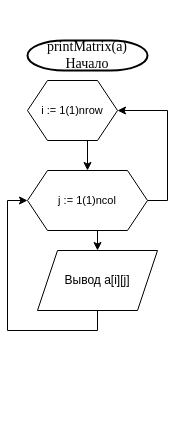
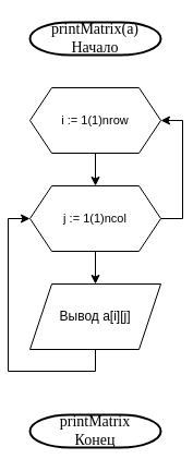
  <mxCell id="0" />
  <mxCell id="1" parent="0" />
- <mxCell id="2" value="&lt;font face=&quot;Times New Roman&quot; style=&quot;font-size: 14px&quot;&gt;printMatrix(a)&lt;br&gt;Начало&lt;/font&gt;" style="strokeWidth=2;html=1;shape=mxgraph.flowchart.terminator;whiteSpace=wrap;fontSize=11;" vertex="1" parent="1"><mxGeometry x="20" y="40" width="120" height="30" as="geometry" /></mxCell>
+ <mxCell id="2" value="&lt;font face=&quot;Times New Roman&quot; style=&quot;font-size: 14px&quot;&gt;printMatrix(a)&lt;br&gt;Начало&lt;/font&gt;" style="strokeWidth=2;html=1;shape=mxgraph.flowchart.terminator;whiteSpace=wrap;fontSize=11;" vertex="1" parent="1"><mxGeometry width="120" height="30" as="geometry" x="20" y="20" /></mxCell>
  <mxCell id="3" style="edgeStyle=orthogonalEdgeStyle;rounded=0;orthogonalLoop=1;jettySize=auto;html=1;exitX=0.5;exitY=1;exitDx=0;exitDy=0;entryX=0.5;entryY=0;entryDx=0;entryDy=0;" edge="1" parent="1" source="4" target="7"><mxGeometry relative="1" as="geometry" /></mxCell>
- <mxCell id="4" value="i := 1(1)nrow" style="shape=hexagon;perimeter=hexagonPerimeter2;whiteSpace=wrap;html=1;fixedSize=1;fontSize=11;" vertex="1" parent="1"><mxGeometry x="20" y="80" width="90" height="60" as="geometry" /></mxCell>
+ <mxCell id="4" value="i := 1(1)nrow" style="shape=hexagon;perimeter=hexagonPerimeter2;whiteSpace=wrap;html=1;fixedSize=1;fontSize=11;" vertex="1" parent="1"><mxGeometry y="80" width="120" height="60" as="geometry" x="20" /></mxCell>
  <mxCell id="5" style="edgeStyle=orthogonalEdgeStyle;rounded=0;orthogonalLoop=1;jettySize=auto;html=1;exitX=0.5;exitY=1;exitDx=0;exitDy=0;entryX=0.5;entryY=0;entryDx=0;entryDy=0;" edge="1" parent="1" source="7" target="9"><mxGeometry relative="1" as="geometry" /></mxCell>
  <mxCell id="6" style="edgeStyle=orthogonalEdgeStyle;rounded=0;orthogonalLoop=1;jettySize=auto;html=1;exitX=1;exitY=0.5;exitDx=0;exitDy=0;entryX=1;entryY=0.5;entryDx=0;entryDy=0;" edge="1" parent="1" source="7" target="4"><mxGeometry relative="1" as="geometry" /></mxCell>
  <mxCell id="7" value="j := 1(1)ncol" style="shape=hexagon;perimeter=hexagonPerimeter2;whiteSpace=wrap;html=1;fixedSize=1;fontSize=11;" vertex="1" parent="1"><mxGeometry y="170" width="120" height="60" as="geometry" x="20" /></mxCell>
  <mxCell id="8" style="edgeStyle=orthogonalEdgeStyle;rounded=0;orthogonalLoop=1;jettySize=auto;html=1;exitX=0.5;exitY=1;exitDx=0;exitDy=0;entryX=0;entryY=0.5;entryDx=0;entryDy=0;" edge="1" parent="1" source="9" target="7"><mxGeometry relative="1" as="geometry" /></mxCell>
- <mxCell id="9" value="Вывод a[i][j]" style="shape=parallelogram;perimeter=parallelogramPerimeter;whiteSpace=wrap;html=1;fixedSize=1;" vertex="1" parent="1"><mxGeometry x="30" y="250" width="120" height="60" as="geometry" /></mxCell>
+ <mxCell id="9" value="Вывод a[i][j]" style="shape=parallelogram;perimeter=parallelogramPerimeter;whiteSpace=wrap;html=1;fixedSize=1;" vertex="1" parent="1"><mxGeometry x="20" y="260" width="120" height="60" as="geometry" /></mxCell>
+ <mxCell id="10" value="&lt;font face=&quot;Times New Roman&quot; style=&quot;font-size: 14px&quot;&gt;printMatrix&lt;br&gt;Конец&lt;br&gt;&lt;/font&gt;" style="strokeWidth=2;html=1;shape=mxgraph.flowchart.terminator;whiteSpace=wrap;fontSize=11;" vertex="1" parent="1"><mxGeometry y="380" width="120" height="30" as="geometry" x="20" /></mxCell>
